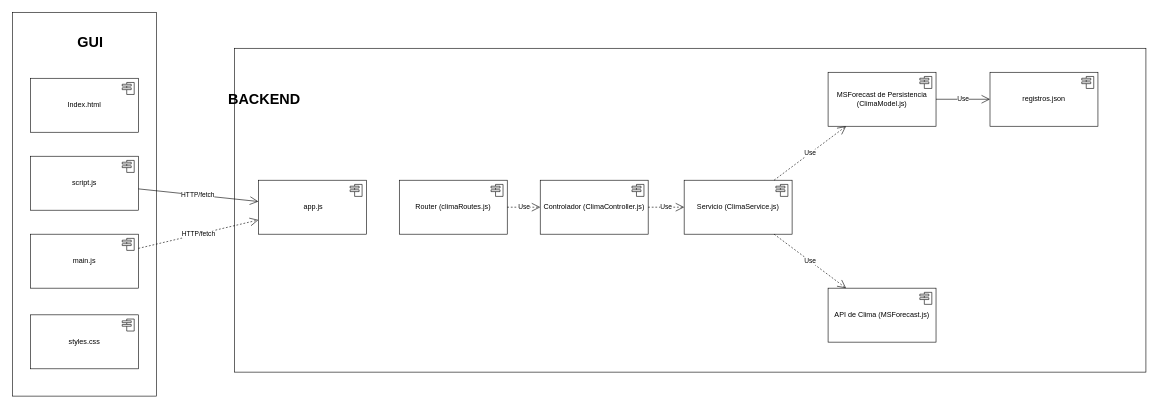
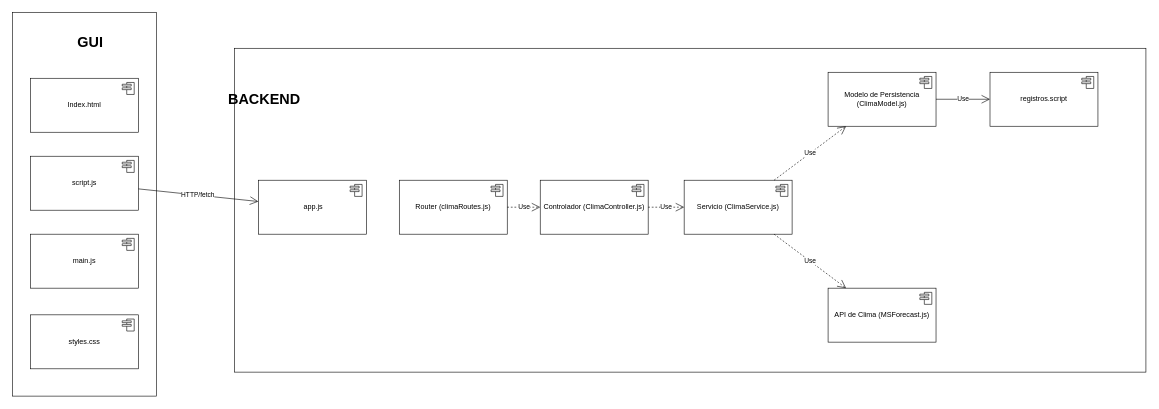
  <mxCell id="0" />
  <mxCell id="1" parent="0" />
  <mxCell id="2" value="" style="rounded=0;whiteSpace=wrap;html=1;" vertex="1" parent="1"><mxGeometry x="20" y="20" width="240" height="640" as="geometry" /></mxCell>
  <mxCell id="3" value="Index.html" style="html=1;dropTarget=0;whiteSpace=wrap;" vertex="1" parent="1"><mxGeometry x="50" y="130" width="180" height="90" as="geometry" /></mxCell>
  <mxCell id="4" value="" style="shape=module;jettyWidth=15;jettyHeight=3;" vertex="1" parent="3"><mxGeometry x="1" width="20" height="20" relative="1" as="geometry"><mxPoint x="-27" y="7" as="offset" /></mxGeometry></mxCell>
  <mxCell id="5" value="&lt;font style=&quot;font-size: 24px;&quot;&gt;&lt;b&gt;GUI&lt;/b&gt;&lt;/font&gt;" style="text;html=1;align=center;verticalAlign=middle;whiteSpace=wrap;rounded=0;" vertex="1" parent="1"><mxGeometry x="75" y="35" width="150" height="70" as="geometry" /></mxCell>
  <mxCell id="6" value="script.js" style="html=1;dropTarget=0;whiteSpace=wrap;" vertex="1" parent="1"><mxGeometry x="50" y="260" width="180" height="90" as="geometry" /></mxCell>
  <mxCell id="7" value="" style="shape=module;jettyWidth=15;jettyHeight=3;" vertex="1" parent="6"><mxGeometry x="1" width="20" height="20" relative="1" as="geometry"><mxPoint x="-27" y="7" as="offset" /></mxGeometry></mxCell>
  <mxCell id="8" value="main.js" style="html=1;dropTarget=0;whiteSpace=wrap;" vertex="1" parent="1"><mxGeometry x="50" y="390" width="180" height="90" as="geometry" /></mxCell>
  <mxCell id="9" value="" style="shape=module;jettyWidth=15;jettyHeight=3;" vertex="1" parent="8"><mxGeometry x="1" width="20" height="20" relative="1" as="geometry"><mxPoint x="-27" y="7" as="offset" /></mxGeometry></mxCell>
  <mxCell id="10" value="styles.css" style="html=1;dropTarget=0;whiteSpace=wrap;" vertex="1" parent="1"><mxGeometry x="50" y="524.5" width="180" height="90" as="geometry" /></mxCell>
  <mxCell id="11" value="" style="shape=module;jettyWidth=15;jettyHeight=3;" vertex="1" parent="10"><mxGeometry x="1" width="20" height="20" relative="1" as="geometry"><mxPoint x="-27" y="7" as="offset" /></mxGeometry></mxCell>
  <mxCell id="12" value="" style="rounded=0;whiteSpace=wrap;html=1;" vertex="1" parent="1"><mxGeometry x="390" y="80" width="1520" height="540" as="geometry" /></mxCell>
  <mxCell id="13" value="&lt;font style=&quot;font-size: 24px;&quot;&gt;&lt;b style=&quot;&quot;&gt;BACKEND&lt;/b&gt;&lt;/font&gt;" style="text;html=1;align=center;verticalAlign=middle;whiteSpace=wrap;rounded=0;" vertex="1" parent="1"><mxGeometry x="410" y="150" width="60" height="30" as="geometry" /></mxCell>
  <mxCell id="14" value="&amp;nbsp;app.js" style="html=1;dropTarget=0;whiteSpace=wrap;" vertex="1" parent="1"><mxGeometry x="430" y="300" width="180" height="90" as="geometry" /></mxCell>
  <mxCell id="15" value="" style="shape=module;jettyWidth=15;jettyHeight=3;" vertex="1" parent="14"><mxGeometry x="1" width="20" height="20" relative="1" as="geometry"><mxPoint x="-27" y="7" as="offset" /></mxGeometry></mxCell>
  <mxCell id="16" value="Router (climaRoutes.js)" style="html=1;dropTarget=0;whiteSpace=wrap;" vertex="1" parent="1"><mxGeometry x="665" y="300" width="180" height="90" as="geometry" /></mxCell>
  <mxCell id="17" value="" style="shape=module;jettyWidth=15;jettyHeight=3;" vertex="1" parent="16"><mxGeometry x="1" width="20" height="20" relative="1" as="geometry"><mxPoint x="-27" y="7" as="offset" /></mxGeometry></mxCell>
  <mxCell id="18" value="Controlador (ClimaController.js)" style="html=1;dropTarget=0;whiteSpace=wrap;" vertex="1" parent="1"><mxGeometry x="900" y="300" width="180" height="90" as="geometry" /></mxCell>
  <mxCell id="19" value="" style="shape=module;jettyWidth=15;jettyHeight=3;" vertex="1" parent="18"><mxGeometry x="1" width="20" height="20" relative="1" as="geometry"><mxPoint x="-27" y="7" as="offset" /></mxGeometry></mxCell>
  <mxCell id="20" value="Servicio (ClimaService.js)" style="html=1;dropTarget=0;whiteSpace=wrap;" vertex="1" parent="1"><mxGeometry x="1140" y="300" width="180" height="90" as="geometry" /></mxCell>
  <mxCell id="21" value="" style="shape=module;jettyWidth=15;jettyHeight=3;" vertex="1" parent="20"><mxGeometry x="1" width="20" height="20" relative="1" as="geometry"><mxPoint x="-27" y="7" as="offset" /></mxGeometry></mxCell>
- <mxCell id="22" value="MSForecast de Persistencia (ClimaModel.js)" style="html=1;dropTarget=0;whiteSpace=wrap;" vertex="1" parent="1"><mxGeometry x="1380" y="120" width="180" height="90" as="geometry" /></mxCell>
+ <mxCell id="22" value="Modelo de Persistencia (ClimaModel.js)" style="html=1;dropTarget=0;whiteSpace=wrap;" vertex="1" parent="1"><mxGeometry x="1380" y="120" width="180" height="90" as="geometry" /></mxCell>
  <mxCell id="23" value="" style="shape=module;jettyWidth=15;jettyHeight=3;" vertex="1" parent="22"><mxGeometry x="1" width="20" height="20" relative="1" as="geometry"><mxPoint x="-27" y="7" as="offset" /></mxGeometry></mxCell>
  <mxCell id="24" value="API de Clima (MSForecast.js)" style="html=1;dropTarget=0;whiteSpace=wrap;" vertex="1" parent="1"><mxGeometry x="1380" y="480" width="180" height="90" as="geometry" /></mxCell>
  <mxCell id="25" value="" style="shape=module;jettyWidth=15;jettyHeight=3;" vertex="1" parent="24"><mxGeometry x="1" width="20" height="20" relative="1" as="geometry"><mxPoint x="-27" y="7" as="offset" /></mxGeometry></mxCell>
- <mxCell id="26" value="registros.json" style="html=1;dropTarget=0;whiteSpace=wrap;" vertex="1" parent="1"><mxGeometry x="1650" y="120" width="180" height="90" as="geometry" /></mxCell>
+ <mxCell id="26" value="registros.script" style="html=1;dropTarget=0;whiteSpace=wrap;" vertex="1" parent="1"><mxGeometry x="1650" y="120" width="180" height="90" as="geometry" /></mxCell>
  <mxCell id="27" value="" style="shape=module;jettyWidth=15;jettyHeight=3;" vertex="1" parent="26"><mxGeometry x="1" width="20" height="20" relative="1" as="geometry"><mxPoint x="-27" y="7" as="offset" /></mxGeometry></mxCell>
  <mxCell id="28" value="HTTP/fetch" style="endArrow=open;endSize=12;dashed=0;html=1;rounded=0;" edge="1" parent="1" source="6" target="14"><mxGeometry x="-0.005" width="160" relative="1" as="geometry"><mxPoint x="140" y="240" as="sourcePoint" /><mxPoint x="140" y="280" as="targetPoint" /><mxPoint as="offset" /></mxGeometry></mxCell>
- <mxCell id="29" value="HTTP/fetch" style="endArrow=open;endSize=12;dashed=1;html=1;rounded=0;" edge="1" parent="1" source="8" target="14"><mxGeometry width="160" relative="1" as="geometry"><mxPoint x="300" y="320" as="sourcePoint" /><mxPoint x="500" y="342" as="targetPoint" /><mxPoint as="offset" /></mxGeometry></mxCell>
  <mxCell id="30" value="Use" style="endArrow=open;endSize=12;dashed=1;html=1;rounded=0;" edge="1" parent="1" source="16" target="18"><mxGeometry x="0.012" width="160" relative="1" as="geometry"><mxPoint x="830" y="344.47" as="sourcePoint" /><mxPoint x="885" y="344.47" as="targetPoint" /><mxPoint as="offset" /></mxGeometry></mxCell>
  <mxCell id="31" value="Use" style="endArrow=open;endSize=12;dashed=1;html=1;rounded=0;" edge="1" parent="1" source="18" target="20"><mxGeometry x="0.012" width="160" relative="1" as="geometry"><mxPoint x="1073" y="360" as="sourcePoint" /><mxPoint x="1128" y="360" as="targetPoint" /><mxPoint as="offset" /></mxGeometry></mxCell>
  <mxCell id="32" value="Use" style="endArrow=open;endSize=12;dashed=1;html=1;rounded=0;" edge="1" parent="1" source="20" target="22"><mxGeometry width="160" relative="1" as="geometry"><mxPoint x="1250" y="370" as="sourcePoint" /><mxPoint x="1410" y="370" as="targetPoint" /></mxGeometry></mxCell>
  <mxCell id="33" value="Use" style="endArrow=open;endSize=12;dashed=1;html=1;rounded=0;" edge="1" parent="1" source="20" target="24"><mxGeometry width="160" relative="1" as="geometry"><mxPoint x="1370" y="400" as="sourcePoint" /><mxPoint x="1490" y="310" as="targetPoint" /></mxGeometry></mxCell>
  <mxCell id="34" value="Use" style="endArrow=open;endSize=12;dashed=0;html=1;rounded=0;" edge="1" parent="1" source="22" target="26"><mxGeometry width="160" relative="1" as="geometry"><mxPoint x="1500" y="410" as="sourcePoint" /><mxPoint x="1620" y="500" as="targetPoint" /></mxGeometry></mxCell>
